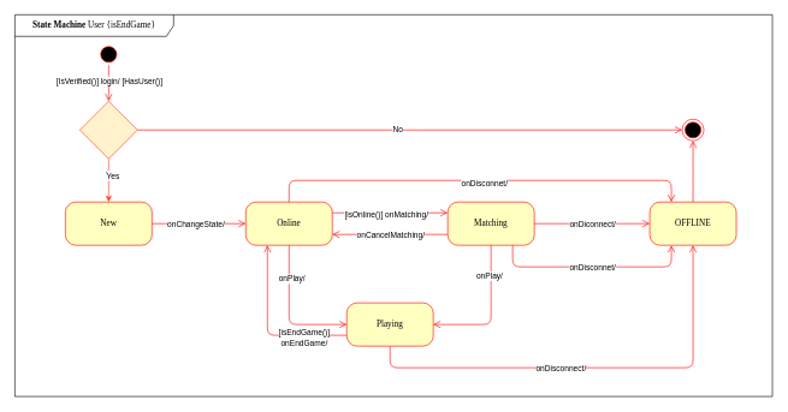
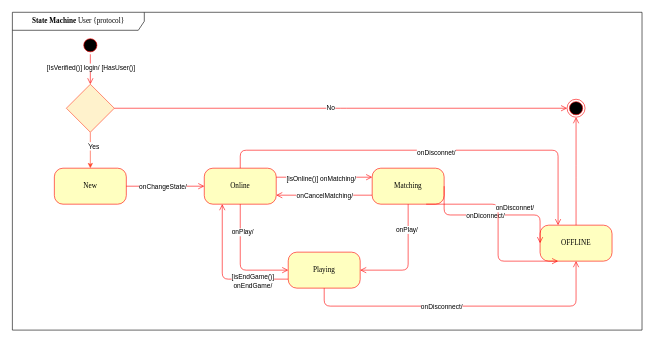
  <mxCell id="0" />
  <mxCell id="1" parent="0" />
  <mxCell id="2" value="" style="ellipse;html=1;shape=startState;fillColor=#000000;strokeColor=#ff0000;rounded=1;shadow=0;comic=0;labelBackgroundColor=none;fontFamily=Verdana;fontSize=12;fontColor=#000000;align=center;direction=south;" parent="1" vertex="1"><mxGeometry x="135" y="60" width="30" height="30" as="geometry" /></mxCell>
  <mxCell id="3" value="Online" style="rounded=1;whiteSpace=wrap;html=1;arcSize=24;fillColor=#ffffc0;strokeColor=#ff0000;shadow=0;comic=0;labelBackgroundColor=none;fontFamily=Verdana;fontSize=12;fontColor=#000000;align=center;" parent="1" vertex="1"><mxGeometry x="340" y="280" width="120" height="60" as="geometry" /></mxCell>
  <mxCell id="4" value="New" style="rounded=1;whiteSpace=wrap;html=1;arcSize=24;fillColor=#ffffc0;strokeColor=#ff0000;shadow=0;comic=0;labelBackgroundColor=none;fontFamily=Verdana;fontSize=12;fontColor=#000000;align=center;" parent="1" vertex="1"><mxGeometry x="90" y="280" width="120" height="60" as="geometry" /></mxCell>
  <mxCell id="5" value="Playing" style="rounded=1;whiteSpace=wrap;html=1;arcSize=24;fillColor=#ffffc0;strokeColor=#ff0000;shadow=0;comic=0;labelBackgroundColor=none;fontFamily=Verdana;fontSize=12;fontColor=#000000;align=center;" parent="1" vertex="1"><mxGeometry x="480" y="420" width="120" height="60" as="geometry" /></mxCell>
  <mxCell id="6" value="Matching" style="rounded=1;whiteSpace=wrap;html=1;arcSize=24;fillColor=#ffffc0;strokeColor=#ff0000;shadow=0;comic=0;labelBackgroundColor=none;fontFamily=Verdana;fontSize=12;fontColor=#000000;align=center;" parent="1" vertex="1"><mxGeometry x="620" y="280" width="120" height="60" as="geometry" /></mxCell>
- <mxCell id="7" value="&lt;b&gt;State Machine &lt;/b&gt;User {isEndGame}" style="shape=umlFrame;whiteSpace=wrap;html=1;rounded=1;shadow=0;comic=0;labelBackgroundColor=none;strokeWidth=1;fontFamily=Verdana;fontSize=12;align=center;width=220;height=30;" parent="1" vertex="1"><mxGeometry x="20" y="20" width="1050" height="530" as="geometry" /></mxCell>
+ <mxCell id="7" value="&lt;b&gt;State Machine &lt;/b&gt;User {protocol}" style="shape=umlFrame;whiteSpace=wrap;html=1;rounded=1;shadow=0;comic=0;labelBackgroundColor=none;strokeWidth=1;fontFamily=Verdana;fontSize=12;align=center;width=220;height=30;" parent="1" vertex="1"><mxGeometry x="20" y="20" width="1050" height="530" as="geometry" /></mxCell>
  <mxCell id="8" style="edgeStyle=orthogonalEdgeStyle;html=1;labelBackgroundColor=none;endArrow=open;endSize=8;strokeColor=#ff0000;fontFamily=Verdana;fontSize=12;align=left;fontStyle=0;entryX=0.5;entryY=0;entryDx=0;entryDy=0;" parent="1" source="2" target="13" edge="1"><mxGeometry relative="1" as="geometry" /></mxCell>
  <mxCell id="9" value="[IsVerified()] login/ [HasUser()]" style="edgeLabel;html=1;align=center;verticalAlign=middle;resizable=0;points=[];" parent="8" vertex="1" connectable="0"><mxGeometry x="-0.161" relative="1" as="geometry"><mxPoint as="offset" /></mxGeometry></mxCell>
  <mxCell id="10" style="edgeStyle=orthogonalEdgeStyle;rounded=0;orthogonalLoop=1;jettySize=auto;html=1;exitX=0.5;exitY=1;exitDx=0;exitDy=0;entryX=0.5;entryY=0;entryDx=0;entryDy=0;strokeColor=#FF4124;" parent="1" source="13" target="4" edge="1"><mxGeometry relative="1" as="geometry" /></mxCell>
  <mxCell id="11" value="Yes" style="edgeLabel;html=1;align=center;verticalAlign=middle;resizable=0;points=[];" parent="10" vertex="1" connectable="0"><mxGeometry x="-0.272" y="4" relative="1" as="geometry"><mxPoint as="offset" /></mxGeometry></mxCell>
  <mxCell id="12" value="Yes" style="edgeLabel;html=1;align=center;verticalAlign=middle;resizable=0;points=[];" parent="10" vertex="1" connectable="0"><mxGeometry x="-0.217" y="5" relative="1" as="geometry"><mxPoint as="offset" /></mxGeometry></mxCell>
  <mxCell id="13" value="" style="rhombus;whiteSpace=wrap;html=1;fillColor=#fff2cc;strokeColor=#FF4124;" parent="1" vertex="1"><mxGeometry x="110" y="140" width="80" height="80" as="geometry" /></mxCell>
  <mxCell id="14" style="edgeStyle=elbowEdgeStyle;html=1;labelBackgroundColor=none;endArrow=open;endSize=8;strokeColor=#ff0000;fontFamily=Verdana;fontSize=12;align=left;exitX=1;exitY=0.5;exitDx=0;exitDy=0;entryX=0;entryY=0.5;entryDx=0;entryDy=0;elbow=vertical;" parent="1" source="4" target="3" edge="1"><mxGeometry relative="1" as="geometry"><mxPoint x="60" y="650" as="sourcePoint" /><mxPoint x="170" y="650" as="targetPoint" /></mxGeometry></mxCell>
  <mxCell id="15" value="onChangeState/" style="edgeLabel;html=1;align=center;verticalAlign=middle;resizable=0;points=[];" parent="14" vertex="1" connectable="0"><mxGeometry x="-0.234" relative="1" as="geometry"><mxPoint x="10" as="offset" /></mxGeometry></mxCell>
  <mxCell id="16" style="edgeStyle=elbowEdgeStyle;html=1;labelBackgroundColor=none;endArrow=open;endSize=8;strokeColor=#ff0000;fontFamily=Verdana;fontSize=12;align=left;exitX=1;exitY=0.25;exitDx=0;exitDy=0;entryX=0;entryY=0.25;entryDx=0;entryDy=0;elbow=vertical;" parent="1" source="3" target="6" edge="1"><mxGeometry relative="1" as="geometry"><mxPoint x="290" y="530" as="sourcePoint" /><mxPoint x="400" y="530" as="targetPoint" /></mxGeometry></mxCell>
  <mxCell id="17" value="[isOnline()] onMatching/" style="edgeLabel;html=1;align=center;verticalAlign=middle;resizable=0;points=[];" parent="16" vertex="1" connectable="0"><mxGeometry x="-0.079" y="-2" relative="1" as="geometry"><mxPoint as="offset" /></mxGeometry></mxCell>
  <mxCell id="18" style="edgeStyle=elbowEdgeStyle;html=1;labelBackgroundColor=none;endArrow=open;endSize=8;strokeColor=#ff0000;fontFamily=Verdana;fontSize=12;align=left;entryX=1;entryY=0.75;entryDx=0;entryDy=0;exitX=0;exitY=0.75;exitDx=0;exitDy=0;" parent="1" source="6" target="3" edge="1"><mxGeometry relative="1" as="geometry"><mxPoint x="300" y="540" as="sourcePoint" /><mxPoint x="410" y="540" as="targetPoint" /></mxGeometry></mxCell>
  <mxCell id="19" value="onCancelMatching/" style="edgeLabel;html=1;align=center;verticalAlign=middle;resizable=0;points=[];" parent="18" vertex="1" connectable="0"><mxGeometry x="-0.23" relative="1" as="geometry"><mxPoint x="-18" as="offset" /></mxGeometry></mxCell>
  <mxCell id="20" style="edgeStyle=elbowEdgeStyle;html=1;labelBackgroundColor=none;endArrow=open;endSize=8;strokeColor=#ff0000;fontFamily=Verdana;fontSize=12;align=left;exitX=0.5;exitY=1;exitDx=0;exitDy=0;entryX=0;entryY=0.5;entryDx=0;entryDy=0;" parent="1" source="3" target="5" edge="1"><mxGeometry relative="1" as="geometry"><mxPoint x="280" y="665" as="sourcePoint" /><mxPoint x="390" y="665" as="targetPoint" /><Array as="points"><mxPoint x="400" y="450" /></Array></mxGeometry></mxCell>
  <mxCell id="21" value="onPlay/" style="edgeLabel;html=1;align=center;verticalAlign=middle;resizable=0;points=[];" parent="20" vertex="1" connectable="0"><mxGeometry x="-0.513" y="3" relative="1" as="geometry"><mxPoint as="offset" /></mxGeometry></mxCell>
  <mxCell id="22" style="edgeStyle=elbowEdgeStyle;html=1;labelBackgroundColor=none;endArrow=open;endSize=8;strokeColor=#ff0000;fontFamily=Verdana;fontSize=12;align=left;exitX=0.5;exitY=1;exitDx=0;exitDy=0;entryX=1;entryY=0.5;entryDx=0;entryDy=0;" parent="1" source="6" target="5" edge="1"><mxGeometry relative="1" as="geometry"><mxPoint x="290" y="675" as="sourcePoint" /><mxPoint x="400" y="675" as="targetPoint" /><Array as="points"><mxPoint x="680" y="400" /></Array></mxGeometry></mxCell>
  <mxCell id="23" value="onPlay/" style="edgeLabel;html=1;align=center;verticalAlign=middle;resizable=0;points=[];" parent="22" vertex="1" connectable="0"><mxGeometry x="-0.56" y="-3" relative="1" as="geometry"><mxPoint as="offset" /></mxGeometry></mxCell>
- <mxCell id="24" value="OFFLINE" style="rounded=1;whiteSpace=wrap;html=1;arcSize=24;fillColor=#ffffc0;strokeColor=#ff0000;shadow=0;comic=0;labelBackgroundColor=none;fontFamily=Verdana;fontSize=12;fontColor=#000000;align=center;" parent="1" vertex="1"><mxGeometry x="900" y="280" width="120" height="60" as="geometry" /></mxCell>
+ <mxCell id="24" value="OFFLINE" style="rounded=1;whiteSpace=wrap;html=1;arcSize=24;fillColor=#ffffc0;strokeColor=#ff0000;shadow=0;comic=0;labelBackgroundColor=none;fontFamily=Verdana;fontSize=12;fontColor=#000000;align=center;" parent="1" vertex="1"><mxGeometry x="900" y="375" width="120" height="60" as="geometry" /></mxCell>
  <mxCell id="25" style="edgeStyle=elbowEdgeStyle;html=1;labelBackgroundColor=none;endArrow=open;endSize=8;strokeColor=#ff0000;fontFamily=Verdana;fontSize=12;align=left;exitX=1;exitY=0.5;exitDx=0;exitDy=0;entryX=0;entryY=0.5;entryDx=0;entryDy=0;elbow=vertical;" parent="1" source="6" target="24" edge="1"><mxGeometry relative="1" as="geometry"><mxPoint x="780" y="420" as="sourcePoint" /><mxPoint x="890" y="420" as="targetPoint" /></mxGeometry></mxCell>
  <mxCell id="26" value="onDiconnect/" style="edgeLabel;html=1;align=center;verticalAlign=middle;resizable=0;points=[];" parent="25" vertex="1" connectable="0"><mxGeometry x="-0.249" relative="1" as="geometry"><mxPoint x="20" as="offset" /></mxGeometry></mxCell>
  <mxCell id="27" style="edgeStyle=elbowEdgeStyle;html=1;labelBackgroundColor=none;endArrow=open;endSize=8;strokeColor=#ff0000;fontFamily=Verdana;fontSize=12;align=left;fontStyle=1;exitX=0.5;exitY=0;exitDx=0;exitDy=0;entryX=0.25;entryY=0;entryDx=0;entryDy=0;elbow=vertical;" parent="1" source="3" target="24" edge="1"><mxGeometry relative="1" as="geometry"><mxPoint x="190" y="755" as="sourcePoint" /><mxPoint x="300" y="755" as="targetPoint" /><Array as="points"><mxPoint x="665" y="250" /></Array></mxGeometry></mxCell>
  <mxCell id="28" value="onDisconnet/" style="edgeLabel;html=1;align=center;verticalAlign=middle;resizable=0;points=[];" parent="27" vertex="1" connectable="0"><mxGeometry x="0.18" y="-3" relative="1" as="geometry"><mxPoint x="-48" as="offset" /></mxGeometry></mxCell>
  <mxCell id="29" style="edgeStyle=elbowEdgeStyle;html=1;labelBackgroundColor=none;endArrow=open;endSize=8;strokeColor=#ff0000;fontFamily=Verdana;fontSize=12;align=left;entryX=0.25;entryY=1;entryDx=0;entryDy=0;exitX=0.75;exitY=1;exitDx=0;exitDy=0;" parent="1" source="6" target="24" edge="1"><mxGeometry relative="1" as="geometry"><mxPoint x="710" y="380" as="sourcePoint" /><mxPoint x="310" y="765" as="targetPoint" /><Array as="points"><mxPoint x="830" y="370" /></Array></mxGeometry></mxCell>
  <mxCell id="30" value="onDisconnet/" style="edgeLabel;html=1;align=center;verticalAlign=middle;resizable=0;points=[];" parent="29" vertex="1" connectable="0"><mxGeometry x="-0.201" y="-1" relative="1" as="geometry"><mxPoint x="28" as="offset" /></mxGeometry></mxCell>
  <mxCell id="31" style="edgeStyle=elbowEdgeStyle;html=1;labelBackgroundColor=none;endArrow=open;endSize=8;strokeColor=#ff0000;fontFamily=Verdana;fontSize=12;align=left;exitX=0.5;exitY=1;exitDx=0;exitDy=0;entryX=0.5;entryY=1;entryDx=0;entryDy=0;" parent="1" source="5" target="24" edge="1"><mxGeometry relative="1" as="geometry"><mxPoint x="210" y="775" as="sourcePoint" /><mxPoint x="320" y="775" as="targetPoint" /><Array as="points"><mxPoint x="970" y="510" /></Array></mxGeometry></mxCell>
  <mxCell id="32" value="onDisconnect/" style="edgeLabel;html=1;align=center;verticalAlign=middle;resizable=0;points=[];" parent="31" vertex="1" connectable="0"><mxGeometry x="-0.142" relative="1" as="geometry"><mxPoint as="offset" /></mxGeometry></mxCell>
  <mxCell id="33" value="" style="ellipse;html=1;shape=endState;fillColor=#000000;strokeColor=#ff0000;rounded=1;shadow=0;comic=0;labelBackgroundColor=none;fontFamily=Verdana;fontSize=12;fontColor=#000000;align=center;" parent="1" vertex="1"><mxGeometry x="945" y="165" width="30" height="30" as="geometry" /></mxCell>
  <mxCell id="34" style="edgeStyle=elbowEdgeStyle;html=1;labelBackgroundColor=none;endArrow=open;endSize=8;strokeColor=#ff0000;fontFamily=Verdana;fontSize=12;align=left;entryX=0.5;entryY=1;entryDx=0;entryDy=0;exitX=0.5;exitY=0;exitDx=0;exitDy=0;" parent="1" source="24" target="33" edge="1"><mxGeometry relative="1" as="geometry"><mxPoint x="170" y="735" as="sourcePoint" /><mxPoint x="880" y="430" as="targetPoint" /></mxGeometry></mxCell>
  <mxCell id="35" style="edgeStyle=elbowEdgeStyle;html=1;labelBackgroundColor=none;endArrow=open;endSize=8;strokeColor=#ff0000;fontFamily=Verdana;fontSize=12;align=left;entryX=0;entryY=0.5;entryDx=0;entryDy=0;exitX=1;exitY=0.5;exitDx=0;exitDy=0;elbow=vertical;" parent="1" source="13" target="33" edge="1"><mxGeometry relative="1" as="geometry"><mxPoint x="300" y="260" as="sourcePoint" /><mxPoint x="290" y="745" as="targetPoint" /></mxGeometry></mxCell>
  <mxCell id="36" value="No" style="edgeLabel;html=1;align=center;verticalAlign=middle;resizable=0;points=[];" parent="35" vertex="1" connectable="0"><mxGeometry x="-0.046" y="1" relative="1" as="geometry"><mxPoint as="offset" /></mxGeometry></mxCell>
  <mxCell id="37" style="edgeStyle=elbowEdgeStyle;html=1;labelBackgroundColor=none;endArrow=open;endSize=8;strokeColor=#ff0000;fontFamily=Verdana;fontSize=12;align=left;exitX=0;exitY=0.75;exitDx=0;exitDy=0;entryX=0.25;entryY=1;entryDx=0;entryDy=0;" parent="1" source="5" target="3" edge="1"><mxGeometry relative="1" as="geometry"><mxPoint x="410" y="350" as="sourcePoint" /><mxPoint x="490" y="460" as="targetPoint" /><Array as="points"><mxPoint x="370" y="460" /></Array></mxGeometry></mxCell>
  <mxCell id="38" value="[isEndGame()] &lt;br&gt;onEndGame/" style="edgeLabel;html=1;align=center;verticalAlign=middle;resizable=0;points=[];" parent="37" vertex="1" connectable="0"><mxGeometry x="-0.513" y="3" relative="1" as="geometry"><mxPoint x="-3" as="offset" /></mxGeometry></mxCell>
